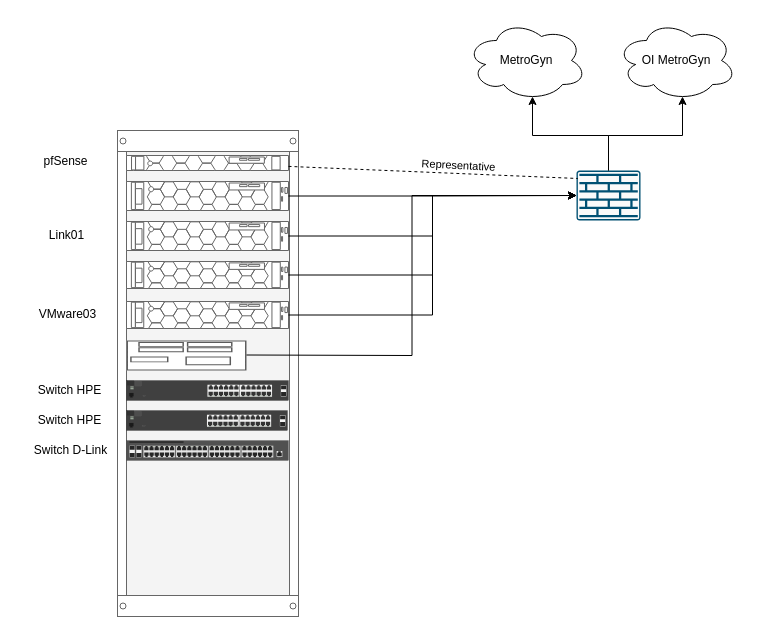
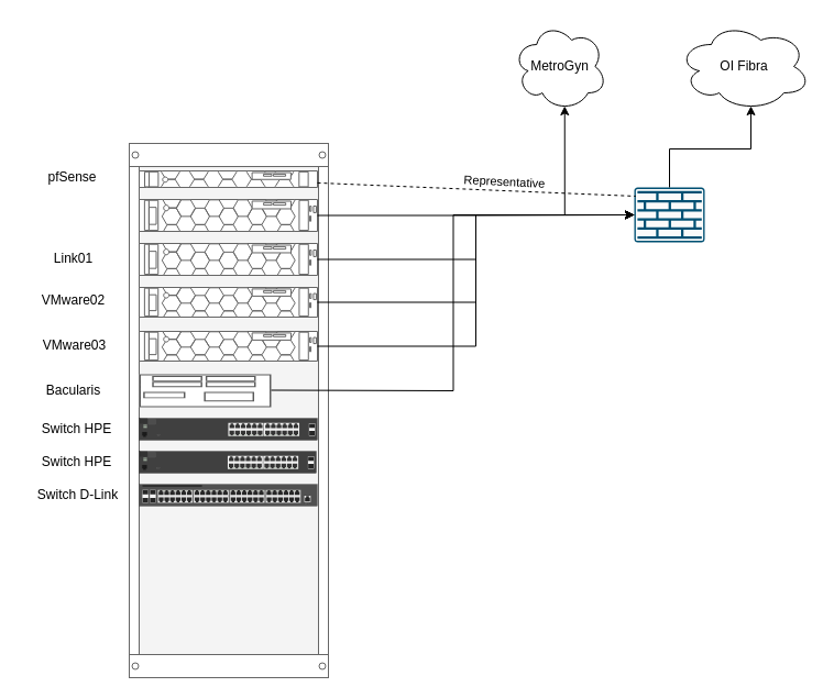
  <mxCell id="0" />
  <mxCell id="1" parent="0" />
  <mxCell id="2" value="" style="strokeColor=#666666;html=1;verticalLabelPosition=bottom;labelBackgroundColor=#ffffff;verticalAlign=top;outlineConnect=0;shadow=0;dashed=0;shape=mxgraph.rackGeneral.rackCabinet3;fillColor2=#f4f4f4;container=1;collapsible=0;childLayout=rack;allowGaps=1;marginLeft=9;marginRight=9;marginTop=21;marginBottom=22;textColor=#666666;numDisp=off;" vertex="1" parent="1"><mxGeometry x="117" y="130" width="181" height="483" as="geometry" /></mxCell>
  <mxCell id="3" value="" style="strokeColor=#666666;html=1;labelPosition=right;align=left;spacingLeft=15;shadow=0;dashed=0;outlineConnect=0;shape=mxgraph.rack.dell.poweredge_r540;" vertex="1" parent="1"><mxGeometry x="126" y="301" width="162" height="27" as="geometry" /></mxCell>
  <mxCell id="4" value="" style="strokeColor=#666666;html=1;labelPosition=right;align=left;spacingLeft=15;shadow=0;dashed=0;outlineConnect=0;shape=mxgraph.rack.dell.poweredge_r540;" vertex="1" parent="1"><mxGeometry x="126" y="261" width="162" height="27" as="geometry" /></mxCell>
  <mxCell id="5" value="" style="strokeColor=#666666;html=1;labelPosition=right;align=left;spacingLeft=15;shadow=0;dashed=0;outlineConnect=0;shape=mxgraph.rack.dell.poweredge_r540;" vertex="1" parent="1"><mxGeometry x="126" y="221" width="162" height="29" as="geometry" /></mxCell>
  <mxCell id="6" value="" style="strokeColor=#666666;html=1;labelPosition=right;align=left;spacingLeft=15;shadow=0;dashed=0;outlineConnect=0;shape=mxgraph.rack.dell.poweredge_r540;" vertex="1" parent="1"><mxGeometry x="126" y="181" width="162" height="29" as="geometry" /></mxCell>
  <mxCell id="7" value="" style="strokeColor=#666666;html=1;labelPosition=right;align=left;spacingLeft=15;shadow=0;dashed=0;outlineConnect=0;shape=mxgraph.rack.dell.poweredge_r440;" vertex="1" parent="1"><mxGeometry x="126" y="155" width="162" height="15" as="geometry" /></mxCell>
  <mxCell id="8" value="" style="shape=mxgraph.rack.hp.hp_proliant_sl250s_g8;html=1;labelPosition=right;align=left;spacingLeft=15;dashed=0;shadow=0;fillColor=#ffffff;" vertex="1" parent="1"><mxGeometry x="126" y="340" width="120" height="30" as="geometry" /></mxCell>
  <mxCell id="9" value="" style="html=1;verticalLabelPosition=bottom;verticalAlign=top;outlineConnect=0;shadow=0;dashed=0;shape=mxgraph.rack.hpe_aruba.switches.j9856a_2530_24g_2sfpplus_switch;" vertex="1" parent="1"><mxGeometry x="126" y="380" width="162" height="20" as="geometry" /></mxCell>
  <mxCell id="10" value="" style="html=1;verticalLabelPosition=bottom;verticalAlign=top;outlineConnect=0;shadow=0;dashed=0;shape=mxgraph.rack.hpe_aruba.switches.j9856a_2530_24g_2sfpplus_switch;" vertex="1" parent="1"><mxGeometry x="126" y="410" width="161" height="20" as="geometry" /></mxCell>
  <mxCell id="11" value="" style="html=1;verticalLabelPosition=bottom;verticalAlign=top;outlineConnect=0;shadow=0;dashed=0;shape=mxgraph.rack.hpe_aruba.switches.jl355a_aruba_2540_48g_4sfpplus_switch;" vertex="1" parent="1"><mxGeometry x="126" y="440" width="162" height="20" as="geometry" /></mxCell>
  <mxCell id="12" value="" style="sketch=0;points=[[0.015,0.015,0],[0.985,0.015,0],[0.985,0.985,0],[0.015,0.985,0],[0.25,0,0],[0.5,0,0],[0.75,0,0],[1,0.25,0],[1,0.5,0],[1,0.75,0],[0.75,1,0],[0.5,1,0],[0.25,1,0],[0,0.75,0],[0,0.5,0],[0,0.25,0]];verticalLabelPosition=bottom;html=1;verticalAlign=top;aspect=fixed;align=center;pointerEvents=1;shape=mxgraph.cisco19.rect;prIcon=firewall;fillColor=#FAFAFA;strokeColor=#005073;" vertex="1" parent="1"><mxGeometry x="576" y="170" width="64" height="50" as="geometry" /></mxCell>
- <mxCell id="13" value="MetroGyn" style="ellipse;shape=cloud;whiteSpace=wrap;html=1;" vertex="1" parent="1"><mxGeometry x="466" y="20" width="120" height="80" as="geometry" /></mxCell>
- <mxCell id="14" value="OI MetroGyn" style="ellipse;shape=cloud;whiteSpace=wrap;html=1;" vertex="1" parent="1"><mxGeometry x="616" y="20" width="120" height="80" as="geometry" /></mxCell>
+ <mxCell id="13" value="MetroGyn" style="ellipse;shape=cloud;whiteSpace=wrap;html=1;" vertex="1" parent="1"><mxGeometry x="466" y="20" width="85" height="80" as="geometry" /></mxCell>
+ <mxCell id="14" value="OI Fibra" style="ellipse;shape=cloud;whiteSpace=wrap;html=1;" vertex="1" parent="1"><mxGeometry x="616" y="20" width="120" height="80" as="geometry" /></mxCell>
  <mxCell id="15" style="edgeStyle=orthogonalEdgeStyle;rounded=0;orthogonalLoop=1;jettySize=auto;html=1;entryX=0.55;entryY=0.95;entryDx=0;entryDy=0;entryPerimeter=0;" edge="1" parent="1" source="12" target="13"><mxGeometry relative="1" as="geometry" /></mxCell>
  <mxCell id="16" style="edgeStyle=orthogonalEdgeStyle;rounded=0;orthogonalLoop=1;jettySize=auto;html=1;entryX=0.55;entryY=0.95;entryDx=0;entryDy=0;entryPerimeter=0;" edge="1" parent="1" source="12" target="14"><mxGeometry relative="1" as="geometry" /></mxCell>
  <mxCell id="17" style="edgeStyle=orthogonalEdgeStyle;rounded=0;orthogonalLoop=1;jettySize=auto;html=1;entryX=0;entryY=0.5;entryDx=0;entryDy=0;entryPerimeter=0;" edge="1" parent="1" source="6" target="12"><mxGeometry relative="1" as="geometry" /></mxCell>
  <mxCell id="18" style="edgeStyle=orthogonalEdgeStyle;rounded=0;orthogonalLoop=1;jettySize=auto;html=1;entryX=0;entryY=0.5;entryDx=0;entryDy=0;entryPerimeter=0;" edge="1" parent="1" source="5" target="12"><mxGeometry relative="1" as="geometry" /></mxCell>
  <mxCell id="19" style="edgeStyle=orthogonalEdgeStyle;rounded=0;orthogonalLoop=1;jettySize=auto;html=1;entryX=0;entryY=0.5;entryDx=0;entryDy=0;entryPerimeter=0;" edge="1" parent="1" source="4" target="12"><mxGeometry relative="1" as="geometry" /></mxCell>
  <mxCell id="20" style="edgeStyle=orthogonalEdgeStyle;rounded=0;orthogonalLoop=1;jettySize=auto;html=1;entryX=0;entryY=0.5;entryDx=0;entryDy=0;entryPerimeter=0;" edge="1" parent="1" source="3" target="12"><mxGeometry relative="1" as="geometry" /></mxCell>
  <mxCell id="21" style="edgeStyle=orthogonalEdgeStyle;rounded=0;orthogonalLoop=1;jettySize=auto;html=1;entryX=0;entryY=0.5;entryDx=0;entryDy=0;entryPerimeter=0;" edge="1" parent="1" target="12"><mxGeometry relative="1" as="geometry"><mxPoint x="246" y="354.5" as="sourcePoint" /><mxPoint x="546" y="260" as="targetPoint" /></mxGeometry></mxCell>
  <mxCell id="22" value="" style="endArrow=none;dashed=1;html=1;rounded=0;entryX=0.02;entryY=0.16;entryDx=0;entryDy=0;entryPerimeter=0;" edge="1" parent="1" source="7" target="12"><mxGeometry width="50" height="50" relative="1" as="geometry"><mxPoint x="288.13" y="158.45" as="sourcePoint" /><mxPoint x="576.002" y="170" as="targetPoint" /></mxGeometry></mxCell>
  <mxCell id="23" value="Representative" style="edgeLabel;html=1;align=center;verticalAlign=middle;resizable=0;points=[];rotation=2.9;" vertex="1" connectable="0" parent="22"><mxGeometry x="-0.276" y="-1" relative="1" as="geometry"><mxPoint x="65" y="-7" as="offset" /></mxGeometry></mxCell>
  <mxCell id="24" value="pfSense" style="text;html=1;align=center;verticalAlign=middle;resizable=0;points=[];autosize=1;strokeColor=none;fillColor=none;" vertex="1" parent="1"><mxGeometry x="30" y="146" width="70" height="30" as="geometry" /></mxCell>
  <mxCell id="25" value="Link01" style="text;html=1;align=center;verticalAlign=middle;resizable=0;points=[];autosize=1;strokeColor=none;fillColor=none;" vertex="1" parent="1"><mxGeometry x="26" y="220" width="80" height="30" as="geometry" /></mxCell>
+ <mxCell id="26" value="VMware02" style="text;html=1;align=center;verticalAlign=middle;resizable=0;points=[];autosize=1;strokeColor=none;fillColor=none;" vertex="1" parent="1"><mxGeometry x="26" y="258" width="80" height="30" as="geometry" /></mxCell>
  <mxCell id="27" value="VMware03" style="text;html=1;align=center;verticalAlign=middle;resizable=0;points=[];autosize=1;strokeColor=none;fillColor=none;" vertex="1" parent="1"><mxGeometry x="27" y="299" width="80" height="30" as="geometry" /></mxCell>
+ <mxCell id="28" value="Bacularis" style="text;html=1;align=center;verticalAlign=middle;resizable=0;points=[];autosize=1;strokeColor=none;fillColor=none;" vertex="1" parent="1"><mxGeometry x="31" y="340" width="70" height="30" as="geometry" /></mxCell>
  <mxCell id="29" value="Switch HPE" style="text;html=1;align=center;verticalAlign=middle;resizable=0;points=[];autosize=1;strokeColor=none;fillColor=none;" vertex="1" parent="1"><mxGeometry x="24" y="375" width="90" height="30" as="geometry" /></mxCell>
  <mxCell id="30" value="Switch HPE" style="text;html=1;align=center;verticalAlign=middle;resizable=0;points=[];autosize=1;strokeColor=none;fillColor=none;" vertex="1" parent="1"><mxGeometry x="24" y="405" width="90" height="30" as="geometry" /></mxCell>
  <mxCell id="31" value="Switch D-Link" style="text;html=1;align=center;verticalAlign=middle;resizable=0;points=[];autosize=1;strokeColor=none;fillColor=none;" vertex="1" parent="1"><mxGeometry x="20" y="435" width="100" height="30" as="geometry" /></mxCell>
